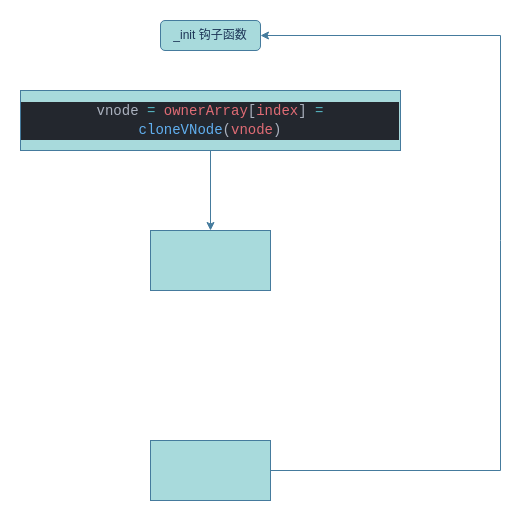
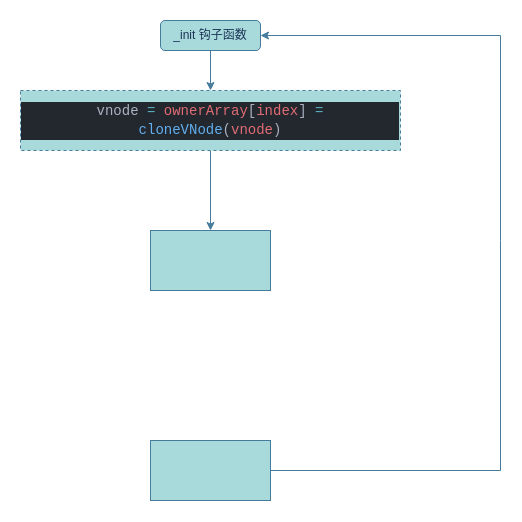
  <mxCell id="0" />
  <mxCell id="1" parent="0" />
+ <mxCell id="2" value="" style="edgeStyle=orthogonalEdgeStyle;rounded=0;orthogonalLoop=1;jettySize=auto;html=1;strokeColor=#457B9D;fontColor=default;fillColor=#A8DADC;labelBackgroundColor=none;" edge="1" parent="1" source="3" target="5"><mxGeometry relative="1" as="geometry" /></mxCell>
  <mxCell id="3" value="_init 钩子函数" style="whiteSpace=wrap;html=1;labelBackgroundColor=none;fillColor=#A8DADC;strokeColor=#457B9D;fontColor=#1D3557;labelBorderColor=none;rounded=1;" vertex="1" parent="1"><mxGeometry x="160" y="20" width="100" height="30" as="geometry" /></mxCell>
  <mxCell id="4" value="" style="edgeStyle=orthogonalEdgeStyle;rounded=0;orthogonalLoop=1;jettySize=auto;html=1;strokeColor=#457B9D;fontColor=default;fillColor=#A8DADC;labelBackgroundColor=none;" edge="1" parent="1" source="5" target="6"><mxGeometry relative="1" as="geometry" /></mxCell>
- <mxCell id="5" value="&lt;div style=&quot;color: rgb(171, 178, 191); background-color: rgb(35, 39, 46); font-family: Consolas, &amp;quot;Courier New&amp;quot;, monospace; font-size: 14px; line-height: 19px;&quot;&gt;vnode &lt;span style=&quot;color: #56b6c2;&quot;&gt;=&lt;/span&gt; &lt;span style=&quot;color: #e06c75;&quot;&gt;ownerArray&lt;/span&gt;[&lt;span style=&quot;color: #e06c75;&quot;&gt;index&lt;/span&gt;] &lt;span style=&quot;color: #56b6c2;&quot;&gt;=&lt;/span&gt; &lt;span style=&quot;color: #61afef;&quot;&gt;cloneVNode&lt;/span&gt;(&lt;span style=&quot;color: #e06c75;&quot;&gt;vnode&lt;/span&gt;)&lt;/div&gt;" style="whiteSpace=wrap;html=1;fillColor=#A8DADC;strokeColor=#457B9D;fontColor=#1D3557;rounded=0;labelBackgroundColor=none;" vertex="1" parent="1"><mxGeometry x="20" y="90" width="380" height="60" as="geometry" /></mxCell>
+ <mxCell id="5" value="&lt;div style=&quot;color: rgb(171, 178, 191); background-color: rgb(35, 39, 46); font-family: Consolas, &amp;quot;Courier New&amp;quot;, monospace; font-size: 14px; line-height: 19px;&quot;&gt;vnode &lt;span style=&quot;color: #56b6c2;&quot;&gt;=&lt;/span&gt; &lt;span style=&quot;color: #e06c75;&quot;&gt;ownerArray&lt;/span&gt;[&lt;span style=&quot;color: #e06c75;&quot;&gt;index&lt;/span&gt;] &lt;span style=&quot;color: #56b6c2;&quot;&gt;=&lt;/span&gt; &lt;span style=&quot;color: #61afef;&quot;&gt;cloneVNode&lt;/span&gt;(&lt;span style=&quot;color: #e06c75;&quot;&gt;vnode&lt;/span&gt;)&lt;/div&gt;" style="whiteSpace=wrap;html=1;fillColor=#A8DADC;strokeColor=#457B9D;fontColor=#1D3557;rounded=0;labelBackgroundColor=none;dashed=1;" vertex="1" parent="1"><mxGeometry x="20" y="90" width="380" height="60" as="geometry" /></mxCell>
  <mxCell id="6" value="" style="whiteSpace=wrap;html=1;fillColor=#A8DADC;strokeColor=#457B9D;fontColor=#1D3557;rounded=0;labelBackgroundColor=none;" vertex="1" parent="1"><mxGeometry x="150" y="230" width="120" height="60" as="geometry" /></mxCell>
  <mxCell id="7" value="" style="rounded=0;whiteSpace=wrap;html=1;labelBackgroundColor=none;labelBorderColor=none;strokeColor=#457B9D;fontColor=#1D3557;fillColor=#A8DADC;" vertex="1" parent="1"><mxGeometry x="150" y="440" width="120" height="60" as="geometry" /></mxCell>
  <mxCell id="8" value="" style="endArrow=classic;html=1;rounded=0;strokeColor=#457B9D;fontColor=default;fillColor=#A8DADC;exitX=1;exitY=0.5;exitDx=0;exitDy=0;entryX=1;entryY=0.5;entryDx=0;entryDy=0;labelBackgroundColor=none;" edge="1" parent="1" source="7" target="3"><mxGeometry relative="1" as="geometry"><mxPoint x="210" y="250" as="sourcePoint" /><mxPoint x="500" y="30" as="targetPoint" /><Array as="points"><mxPoint x="500" y="470" /><mxPoint x="500" y="240" /><mxPoint x="500" y="35" /></Array></mxGeometry></mxCell>
